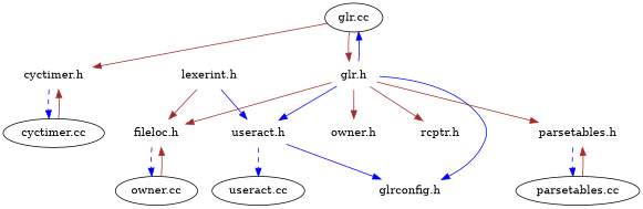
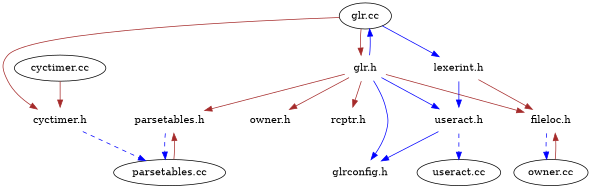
  digraph {
    node [color=white]
    edge [color=brown]
    "glr.cc" [color=""]
    "glr.h"
    "glrconfig.h"
    "parsetables.h"
    "owner.h"
    "rcptr.h"
    "useract.h"
    "fileloc.h"
    "lexerint.h"
    "cyctimer.h"
    "parsetables.cc" [color=""]
    "useract.cc" [color=""]
    n13 [label="owner.cc" color=""]
    "cyctimer.cc" [color=""]
    "glr.cc" -> "glr.h" [weight=10]
+   "glr.cc" -> "lexerint.h" [color=blue]
    "glr.cc" -> "cyctimer.h"
    "glr.h" -> "glr.cc" [color=blue style=solid weight=10]
    "glr.h" -> "glrconfig.h" [color=blue]
    "glr.h" -> "parsetables.h"
    "glr.h" -> "owner.h"
    "glr.h" -> "rcptr.h"
    "glr.h" -> "useract.h" [color=blue]
    "glr.h" -> "fileloc.h"
    "parsetables.h" -> "parsetables.cc" [color=blue style=dashed weight=10]
    "useract.h" -> "glrconfig.h" [color=blue]
    "useract.h" -> "useract.cc" [color=blue style=dashed weight=10]
    "fileloc.h" -> n13 [color=blue style=dashed weight=10]
    "lexerint.h" -> "useract.h" [color=blue]
    "lexerint.h" -> "fileloc.h"
-   "cyctimer.h" -> "cyctimer.cc" [color=blue style=dashed weight=10]
+   "cyctimer.h" -> "parsetables.cc" [color=blue style=dashed weight=10]
    "parsetables.cc" -> "parsetables.h" [weight=10]
    n13 -> "fileloc.h" [weight=10]
    "cyctimer.cc" -> "cyctimer.h" [weight=10]
  }
